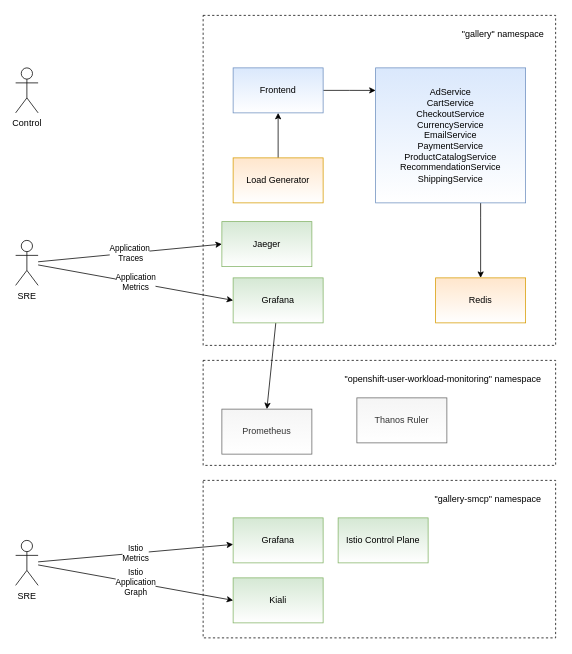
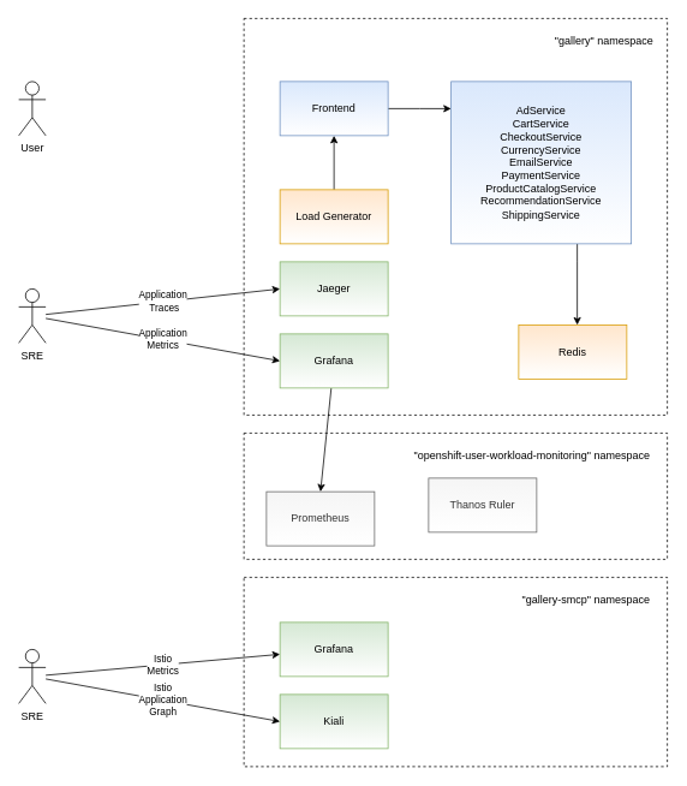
  <mxCell id="0" />
  <mxCell id="1" parent="0" />
  <mxCell id="2" value="" style="rounded=0;whiteSpace=wrap;html=1;dashed=1;gradientColor=#ffffff;" vertex="1" parent="1"><mxGeometry x="270" y="640" width="470" height="210" as="geometry" /></mxCell>
  <mxCell id="3" value="" style="rounded=0;whiteSpace=wrap;html=1;gradientColor=#ffffff;dashed=1;" vertex="1" parent="1"><mxGeometry x="270" y="480" width="470" height="140" as="geometry" /></mxCell>
  <mxCell id="4" value="" style="rounded=0;whiteSpace=wrap;html=1;gradientColor=#ffffff;dashed=1;" vertex="1" parent="1"><mxGeometry x="270" y="20" width="470" height="440" as="geometry" /></mxCell>
- <mxCell id="5" value="Istio Control Plane" style="rounded=0;whiteSpace=wrap;html=1;fillColor=#d5e8d4;strokeColor=#82b366;gradientColor=#ffffff;" vertex="1" parent="1"><mxGeometry x="450" y="690" width="120" height="60" as="geometry" /></mxCell>
  <mxCell id="6" value="Grafana" style="rounded=0;whiteSpace=wrap;html=1;fillColor=#d5e8d4;strokeColor=#82b366;gradientColor=#ffffff;" vertex="1" parent="1"><mxGeometry x="310" y="690" width="120" height="60" as="geometry" /></mxCell>
  <mxCell id="7" value="Kiali" style="rounded=0;whiteSpace=wrap;html=1;fillColor=#d5e8d4;strokeColor=#82b366;gradientColor=#ffffff;" vertex="1" parent="1"><mxGeometry x="310" y="770" width="120" height="60" as="geometry" /></mxCell>
  <mxCell id="8" style="edgeStyle=orthogonalEdgeStyle;rounded=0;orthogonalLoop=1;jettySize=auto;html=1;startArrow=none;startFill=0;endArrow=classic;endFill=1;" edge="1" parent="1" source="9" target="17"><mxGeometry relative="1" as="geometry"><Array as="points"><mxPoint x="640" y="290" /><mxPoint x="640" y="290" /></Array></mxGeometry></mxCell>
  <mxCell id="9" value="AdService&lt;br&gt;CartService&lt;br&gt;CheckoutService&lt;br&gt;CurrencyService&lt;br&gt;EmailService&lt;br&gt;PaymentService&lt;br&gt;ProductCatalogService&lt;br&gt;RecommendationService&lt;br&gt;ShippingService" style="rounded=0;whiteSpace=wrap;html=1;fillColor=#dae8fc;strokeColor=#6c8ebf;gradientColor=#ffffff;" vertex="1" parent="1"><mxGeometry x="500" y="90" width="200" height="180" as="geometry" /></mxCell>
  <mxCell id="10" style="edgeStyle=none;rounded=0;orthogonalLoop=1;jettySize=auto;html=1;entryX=0.5;entryY=0;entryDx=0;entryDy=0;startArrow=none;startFill=0;endArrow=classic;endFill=1;" edge="1" parent="1" source="11" target="18"><mxGeometry relative="1" as="geometry" /></mxCell>
  <mxCell id="11" value="Grafana" style="rounded=0;whiteSpace=wrap;html=1;fillColor=#d5e8d4;strokeColor=#82b366;gradientColor=#ffffff;" vertex="1" parent="1"><mxGeometry x="310" y="370" width="120" height="60" as="geometry" /></mxCell>
- <mxCell id="12" value="Jaeger" style="rounded=0;whiteSpace=wrap;html=1;fillColor=#d5e8d4;strokeColor=#82b366;gradientColor=#ffffff;" vertex="1" parent="1"><mxGeometry x="295" y="295" width="120" height="60" as="geometry" /></mxCell>
+ <mxCell id="12" value="Jaeger" style="rounded=0;whiteSpace=wrap;html=1;fillColor=#d5e8d4;strokeColor=#82b366;gradientColor=#ffffff;" vertex="1" parent="1"><mxGeometry x="310" y="290" width="120" height="60" as="geometry" /></mxCell>
  <mxCell id="13" style="edgeStyle=orthogonalEdgeStyle;rounded=0;orthogonalLoop=1;jettySize=auto;html=1;entryX=0.5;entryY=1;entryDx=0;entryDy=0;" edge="1" parent="1" source="14" target="16"><mxGeometry relative="1" as="geometry" /></mxCell>
  <mxCell id="14" value="Load Generator" style="rounded=0;whiteSpace=wrap;html=1;fillColor=#ffe6cc;strokeColor=#d79b00;gradientColor=#ffffff;" vertex="1" parent="1"><mxGeometry x="310" y="210" width="120" height="60" as="geometry" /></mxCell>
  <mxCell id="15" style="edgeStyle=orthogonalEdgeStyle;rounded=0;orthogonalLoop=1;jettySize=auto;html=1;entryX=0;entryY=0.167;entryDx=0;entryDy=0;entryPerimeter=0;" edge="1" parent="1" source="16" target="9"><mxGeometry relative="1" as="geometry" /></mxCell>
  <mxCell id="16" value="Frontend" style="rounded=0;whiteSpace=wrap;html=1;fillColor=#dae8fc;strokeColor=#6c8ebf;gradientColor=#ffffff;" vertex="1" parent="1"><mxGeometry x="310" y="90" width="120" height="60" as="geometry" /></mxCell>
- <mxCell id="17" value="Redis" style="rounded=0;whiteSpace=wrap;html=1;fillColor=#ffe6cc;strokeColor=#d79b00;gradientColor=#ffffff;" vertex="1" parent="1"><mxGeometry x="580" y="370" width="120" height="60" as="geometry" /></mxCell>
+ <mxCell id="17" value="Redis" style="rounded=0;whiteSpace=wrap;html=1;fillColor=#ffe6cc;strokeColor=#d79b00;gradientColor=#ffffff;" vertex="1" parent="1"><mxGeometry x="575" y="360" width="120" height="60" as="geometry" /></mxCell>
  <mxCell id="18" value="Prometheus" style="rounded=0;whiteSpace=wrap;html=1;fillColor=#f5f5f5;fontColor=#333333;strokeColor=#666666;gradientColor=#ffffff;" vertex="1" parent="1"><mxGeometry x="295" y="545" width="120" height="60" as="geometry" /></mxCell>
  <mxCell id="19" value="Thanos Ruler" style="rounded=0;whiteSpace=wrap;html=1;fillColor=#f5f5f5;fontColor=#333333;strokeColor=#666666;gradientColor=#ffffff;" vertex="1" parent="1"><mxGeometry x="475" y="530" width="120" height="60" as="geometry" /></mxCell>
- <mxCell id="20" value="Control" style="shape=umlActor;verticalLabelPosition=bottom;verticalAlign=top;html=1;outlineConnect=0;gradientColor=#ffffff;" vertex="1" parent="1"><mxGeometry x="20" y="90" width="30" height="60" as="geometry" /></mxCell>
+ <mxCell id="20" value="User" style="shape=umlActor;verticalLabelPosition=bottom;verticalAlign=top;html=1;outlineConnect=0;gradientColor=#ffffff;" vertex="1" parent="1"><mxGeometry x="20" y="90" width="30" height="60" as="geometry" /></mxCell>
  <mxCell id="21" value="Application&lt;br&gt;&amp;nbsp;Traces" style="rounded=0;orthogonalLoop=1;jettySize=auto;html=1;entryX=0;entryY=0.5;entryDx=0;entryDy=0;startArrow=none;startFill=0;endArrow=classic;endFill=1;" edge="1" parent="1" source="23" target="12"><mxGeometry relative="1" as="geometry" /></mxCell>
  <mxCell id="22" value="Application&lt;br&gt;Metrics" style="edgeStyle=none;rounded=0;orthogonalLoop=1;jettySize=auto;html=1;entryX=0;entryY=0.5;entryDx=0;entryDy=0;startArrow=none;startFill=0;endArrow=classic;endFill=1;" edge="1" parent="1" source="23" target="11"><mxGeometry relative="1" as="geometry" /></mxCell>
  <mxCell id="23" value="SRE" style="shape=umlActor;verticalLabelPosition=bottom;verticalAlign=top;html=1;outlineConnect=0;gradientColor=#ffffff;" vertex="1" parent="1"><mxGeometry x="20" y="320" width="30" height="60" as="geometry" /></mxCell>
  <mxCell id="24" value="Istio&lt;br&gt;Metrics" style="edgeStyle=none;rounded=0;orthogonalLoop=1;jettySize=auto;html=1;startArrow=none;startFill=0;endArrow=classic;endFill=1;" edge="1" parent="1" source="26" target="6"><mxGeometry relative="1" as="geometry" /></mxCell>
  <mxCell id="25" value="Istio&lt;br&gt;Application&lt;br&gt;Graph" style="edgeStyle=none;rounded=0;orthogonalLoop=1;jettySize=auto;html=1;entryX=0;entryY=0.5;entryDx=0;entryDy=0;startArrow=none;startFill=0;endArrow=classic;endFill=1;" edge="1" parent="1" source="26" target="7"><mxGeometry relative="1" as="geometry" /></mxCell>
  <mxCell id="26" value="SRE" style="shape=umlActor;verticalLabelPosition=bottom;verticalAlign=top;html=1;outlineConnect=0;gradientColor=#ffffff;" vertex="1" parent="1"><mxGeometry x="20" y="720" width="30" height="60" as="geometry" /></mxCell>
  <mxCell id="27" value="&quot;gallery&quot; namespace" style="text;html=1;strokeColor=none;fillColor=none;align=center;verticalAlign=middle;whiteSpace=wrap;rounded=0;dashed=1;" vertex="1" parent="1"><mxGeometry x="610" y="30" width="120" height="30" as="geometry" /></mxCell>
  <mxCell id="28" value="&quot;openshift-user-workload-monitoring&quot; namespace" style="text;html=1;strokeColor=none;fillColor=none;align=center;verticalAlign=middle;whiteSpace=wrap;rounded=0;dashed=1;" vertex="1" parent="1"><mxGeometry x="450" y="490" width="280" height="30" as="geometry" /></mxCell>
  <mxCell id="29" value="&quot;gallery-smcp&quot; namespace" style="text;html=1;strokeColor=none;fillColor=none;align=center;verticalAlign=middle;whiteSpace=wrap;rounded=0;dashed=1;" vertex="1" parent="1"><mxGeometry x="570" y="650" width="160" height="30" as="geometry" /></mxCell>
